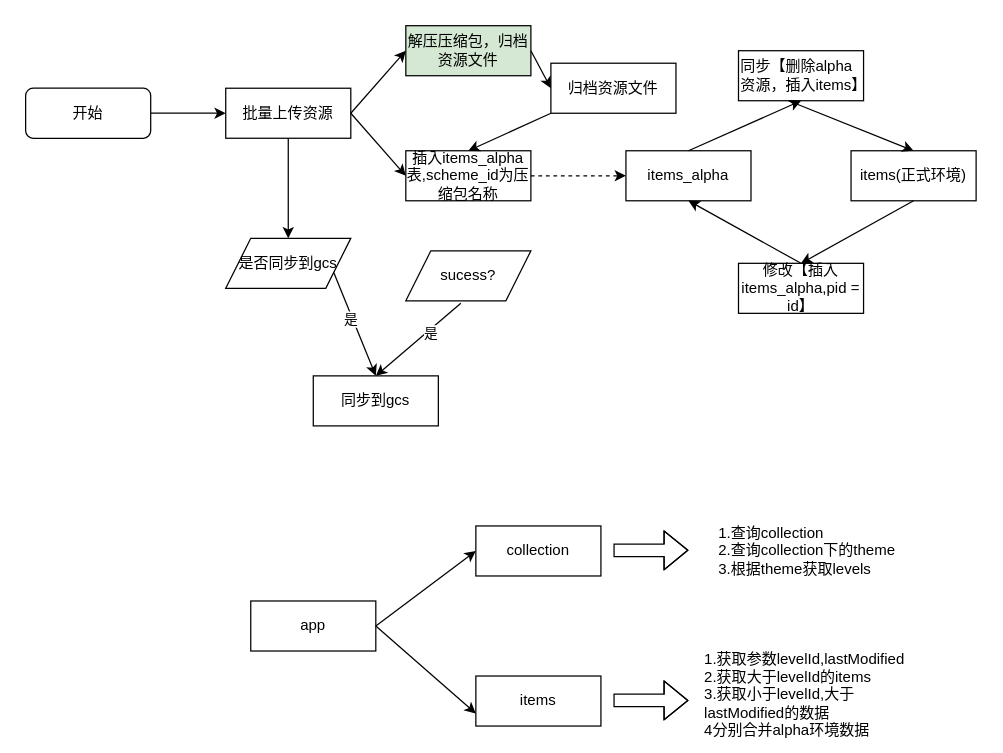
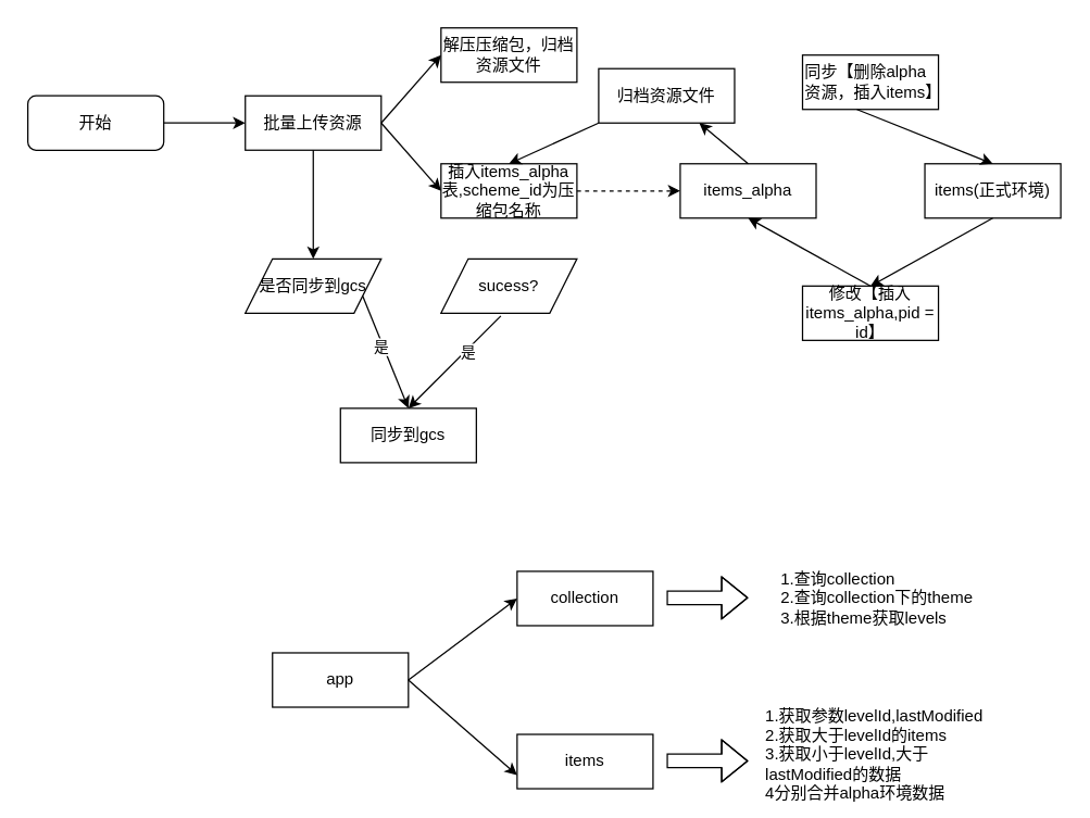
  <mxCell id="0" />
  <mxCell id="1" parent="0" />
  <mxCell id="2" value="开始" style="rounded=1;whiteSpace=wrap;html=1;" parent="1" vertex="1"><mxGeometry x="20" y="70" width="100" height="40" as="geometry" /></mxCell>
  <mxCell id="3" value="批量上传资源" style="rounded=0;whiteSpace=wrap;html=1;" parent="1" vertex="1"><mxGeometry x="180" y="70" width="100" height="40" as="geometry" /></mxCell>
  <mxCell id="4" value="" style="endArrow=classic;html=1;rounded=0;exitX=1;exitY=0.5;exitDx=0;exitDy=0;entryX=0;entryY=0.5;entryDx=0;entryDy=0;" parent="1" source="2" target="3" edge="1"><mxGeometry width="50" height="50" relative="1" as="geometry"><mxPoint x="400" y="80" as="sourcePoint" /><mxPoint x="450" y="30" as="targetPoint" /></mxGeometry></mxCell>
  <mxCell id="5" style="edgeStyle=orthogonalEdgeStyle;rounded=0;orthogonalLoop=1;jettySize=auto;html=1;exitX=0.5;exitY=1;exitDx=0;exitDy=0;" parent="1" source="6" edge="1"><mxGeometry relative="1" as="geometry"><mxPoint x="230" y="200" as="targetPoint" /></mxGeometry></mxCell>
  <mxCell id="6" value="是否同步到gcs" style="shape=parallelogram;perimeter=parallelogramPerimeter;whiteSpace=wrap;html=1;fixedSize=1;" parent="1" vertex="1"><mxGeometry x="180" y="190" width="100" height="40" as="geometry" /></mxCell>
  <mxCell id="7" value="" style="endArrow=classic;html=1;rounded=0;" parent="1" edge="1"><mxGeometry width="50" height="50" relative="1" as="geometry"><mxPoint x="230" y="110" as="sourcePoint" /><mxPoint x="230" y="190" as="targetPoint" /></mxGeometry></mxCell>
- <mxCell id="8" value="解压压缩包，归档资源文件" style="rounded=0;whiteSpace=wrap;html=1;fillColor=#d5e8d4;" parent="1" vertex="1"><mxGeometry x="324" y="20" width="100" height="40" as="geometry" /></mxCell>
+ <mxCell id="8" value="解压压缩包，归档资源文件" style="rounded=0;whiteSpace=wrap;html=1;" parent="1" vertex="1"><mxGeometry x="324" y="20" width="100" height="40" as="geometry" /></mxCell>
  <mxCell id="9" value="插入items_alpha表,scheme_id为压缩包名称" style="rounded=0;whiteSpace=wrap;html=1;" parent="1" vertex="1"><mxGeometry x="324" y="120" width="100" height="40" as="geometry" /></mxCell>
  <mxCell id="10" value="" style="endArrow=classic;html=1;rounded=0;entryX=0;entryY=0.5;entryDx=0;entryDy=0;" parent="1" target="9" edge="1"><mxGeometry width="50" height="50" relative="1" as="geometry"><mxPoint x="280" y="90" as="sourcePoint" /><mxPoint x="310" y="210" as="targetPoint" /></mxGeometry></mxCell>
  <mxCell id="11" value="" style="endArrow=classic;html=1;rounded=0;exitX=1;exitY=0.5;exitDx=0;exitDy=0;entryX=0;entryY=0.5;entryDx=0;entryDy=0;" parent="1" source="3" target="8" edge="1"><mxGeometry width="50" height="50" relative="1" as="geometry"><mxPoint x="110" y="230" as="sourcePoint" /><mxPoint x="160" y="180" as="targetPoint" /></mxGeometry></mxCell>
  <mxCell id="12" value="归档资源文件" style="rounded=0;whiteSpace=wrap;html=1;" parent="1" vertex="1"><mxGeometry x="440" y="50" width="100" height="40" as="geometry" /></mxCell>
- <mxCell id="13" value="" style="endArrow=classic;html=1;rounded=0;exitX=1;exitY=0.5;exitDx=0;exitDy=0;entryX=0;entryY=0.5;entryDx=0;entryDy=0;" parent="1" source="8" target="12" edge="1"><mxGeometry width="50" height="50" relative="1" as="geometry"><mxPoint x="510" y="170" as="sourcePoint" /><mxPoint x="560" y="120" as="targetPoint" /></mxGeometry></mxCell>
  <mxCell id="14" value="" style="endArrow=classic;html=1;rounded=0;exitX=0;exitY=1;exitDx=0;exitDy=0;entryX=0.5;entryY=0;entryDx=0;entryDy=0;" parent="1" source="12" target="9" edge="1"><mxGeometry width="50" height="50" relative="1" as="geometry"><mxPoint x="400" y="150" as="sourcePoint" /><mxPoint x="520" y="240" as="targetPoint" /></mxGeometry></mxCell>
  <mxCell id="15" value="同步到gcs" style="rounded=0;whiteSpace=wrap;html=1;" parent="1" vertex="1"><mxGeometry x="250" y="300" width="100" height="40" as="geometry" /></mxCell>
- <mxCell id="16" value="sucess?" style="shape=parallelogram;perimeter=parallelogramPerimeter;whiteSpace=wrap;html=1;fixedSize=1;" parent="1" vertex="1"><mxGeometry x="324" y="200" width="100" height="40" as="geometry" /></mxCell>
+ <mxCell id="16" value="sucess?" style="shape=parallelogram;perimeter=parallelogramPerimeter;whiteSpace=wrap;html=1;fixedSize=1;" parent="1" vertex="1"><mxGeometry x="324" y="190" width="100" height="40" as="geometry" /></mxCell>
  <mxCell id="17" value="" style="endArrow=classic;html=1;rounded=0;exitX=1;exitY=0.75;exitDx=0;exitDy=0;entryX=0.5;entryY=0;entryDx=0;entryDy=0;" parent="1" source="6" target="15" edge="1"><mxGeometry width="50" height="50" relative="1" as="geometry"><mxPoint x="550" y="330" as="sourcePoint" /><mxPoint x="600" y="280" as="targetPoint" /></mxGeometry></mxCell>
  <mxCell id="18" value="是" style="edgeLabel;html=1;align=center;verticalAlign=middle;resizable=0;points=[];" parent="17" vertex="1" connectable="0"><mxGeometry x="-0.136" y="-2" relative="1" as="geometry"><mxPoint as="offset" /></mxGeometry></mxCell>
  <mxCell id="19" value="" style="endArrow=classic;html=1;rounded=0;exitX=0.44;exitY=1.05;exitDx=0;exitDy=0;exitPerimeter=0;entryX=0.5;entryY=0;entryDx=0;entryDy=0;" parent="1" source="16" target="15" edge="1"><mxGeometry width="50" height="50" relative="1" as="geometry"><mxPoint x="640" y="260" as="sourcePoint" /><mxPoint x="690" y="210" as="targetPoint" /></mxGeometry></mxCell>
  <mxCell id="20" value="是" style="edgeLabel;html=1;align=center;verticalAlign=middle;resizable=0;points=[];" parent="19" vertex="1" connectable="0"><mxGeometry x="-0.241" y="2" relative="1" as="geometry"><mxPoint as="offset" /></mxGeometry></mxCell>
  <mxCell id="21" value="items_alpha" style="rounded=0;whiteSpace=wrap;html=1;" parent="1" vertex="1"><mxGeometry x="500" y="120" width="100" height="40" as="geometry" /></mxCell>
  <mxCell id="22" value="" style="endArrow=classic;html=1;rounded=0;exitX=1;exitY=0.5;exitDx=0;exitDy=0;entryX=0;entryY=0.5;entryDx=0;entryDy=0;dashed=1;" parent="1" source="9" target="21" edge="1"><mxGeometry width="50" height="50" relative="1" as="geometry"><mxPoint x="650" y="240" as="sourcePoint" /><mxPoint x="700" y="190" as="targetPoint" /></mxGeometry></mxCell>
  <mxCell id="23" value="items(正式环境)" style="rounded=0;whiteSpace=wrap;html=1;" parent="1" vertex="1"><mxGeometry x="680" y="120" width="100" height="40" as="geometry" /></mxCell>
  <mxCell id="24" value="修改【插入items_alpha,pid = id】" style="rounded=0;whiteSpace=wrap;html=1;" parent="1" vertex="1"><mxGeometry x="590" y="210" width="100" height="40" as="geometry" /></mxCell>
  <mxCell id="25" value="" style="endArrow=classic;html=1;rounded=0;exitX=0.5;exitY=1;exitDx=0;exitDy=0;entryX=0.5;entryY=0;entryDx=0;entryDy=0;" parent="1" source="23" target="24" edge="1"><mxGeometry width="50" height="50" relative="1" as="geometry"><mxPoint x="740" y="390" as="sourcePoint" /><mxPoint x="790" y="340" as="targetPoint" /></mxGeometry></mxCell>
  <mxCell id="26" value="" style="endArrow=classic;html=1;rounded=0;exitX=0.5;exitY=0;exitDx=0;exitDy=0;entryX=0.5;entryY=1;entryDx=0;entryDy=0;" parent="1" source="24" target="21" edge="1"><mxGeometry width="50" height="50" relative="1" as="geometry"><mxPoint x="590" y="340" as="sourcePoint" /><mxPoint x="640" y="290" as="targetPoint" /></mxGeometry></mxCell>
  <mxCell id="27" value="同步【删除alpha资源，插入items】" style="rounded=0;whiteSpace=wrap;html=1;align=left;" parent="1" vertex="1"><mxGeometry x="590" y="40" width="100" height="40" as="geometry" /></mxCell>
- <mxCell id="28" value="" style="endArrow=classic;html=1;rounded=0;exitX=0.5;exitY=0;exitDx=0;exitDy=0;entryX=0.5;entryY=1;entryDx=0;entryDy=0;" parent="1" source="21" target="27" edge="1"><mxGeometry width="50" height="50" relative="1" as="geometry"><mxPoint x="500" y="270" as="sourcePoint" /><mxPoint x="550" y="220" as="targetPoint" /></mxGeometry></mxCell>
+ <mxCell id="28" value="" style="endArrow=classic;html=1;rounded=0;exitX=0.5;exitY=0;exitDx=0;exitDy=0;" parent="1" source="21" target="12" edge="1"><mxGeometry width="50" height="50" relative="1" as="geometry"><mxPoint x="500" y="270" as="sourcePoint" /><mxPoint x="550" y="220" as="targetPoint" /></mxGeometry></mxCell>
  <mxCell id="29" value="" style="endArrow=classic;html=1;rounded=0;entryX=0.5;entryY=0;entryDx=0;entryDy=0;" parent="1" target="23" edge="1"><mxGeometry width="50" height="50" relative="1" as="geometry"><mxPoint x="630" y="80" as="sourcePoint" /><mxPoint x="840" y="280" as="targetPoint" /></mxGeometry></mxCell>
  <mxCell id="30" value="app" style="rounded=0;whiteSpace=wrap;html=1;" parent="1" vertex="1"><mxGeometry x="200" y="480" width="100" height="40" as="geometry" /></mxCell>
  <mxCell id="31" value="collection" style="rounded=0;whiteSpace=wrap;html=1;" parent="1" vertex="1"><mxGeometry x="380" y="420" width="100" height="40" as="geometry" /></mxCell>
  <mxCell id="32" value="items" style="rounded=0;whiteSpace=wrap;html=1;" parent="1" vertex="1"><mxGeometry x="380" y="540" width="100" height="40" as="geometry" /></mxCell>
  <mxCell id="33" value="" style="endArrow=classic;html=1;rounded=0;exitX=1;exitY=0.5;exitDx=0;exitDy=0;entryX=0;entryY=0.5;entryDx=0;entryDy=0;" parent="1" source="30" target="31" edge="1"><mxGeometry width="50" height="50" relative="1" as="geometry"><mxPoint x="230" y="600" as="sourcePoint" /><mxPoint x="280" y="550" as="targetPoint" /></mxGeometry></mxCell>
  <mxCell id="34" value="" style="endArrow=classic;html=1;rounded=0;exitX=1;exitY=0.5;exitDx=0;exitDy=0;entryX=0;entryY=0.75;entryDx=0;entryDy=0;" parent="1" source="30" target="32" edge="1"><mxGeometry width="50" height="50" relative="1" as="geometry"><mxPoint x="280" y="610" as="sourcePoint" /><mxPoint x="370" y="560" as="targetPoint" /></mxGeometry></mxCell>
  <mxCell id="35" value="&lt;div style=&quot;text-align: left&quot;&gt;&lt;span&gt;1.查询collection&lt;/span&gt;&lt;/div&gt;&lt;div style=&quot;text-align: left&quot;&gt;&lt;span&gt;2.查询collection下的theme&lt;/span&gt;&lt;/div&gt;&lt;div style=&quot;text-align: left&quot;&gt;&lt;span&gt;3.根据theme获取levels&lt;/span&gt;&lt;/div&gt;" style="text;html=1;strokeColor=none;fillColor=none;align=center;verticalAlign=middle;whiteSpace=wrap;rounded=0;" parent="1" vertex="1"><mxGeometry x="560" y="425" width="170" height="30" as="geometry" /></mxCell>
  <mxCell id="36" value="" style="shape=flexArrow;endArrow=classic;html=1;rounded=0;" parent="1" edge="1"><mxGeometry width="50" height="50" relative="1" as="geometry"><mxPoint x="490" y="439.5" as="sourcePoint" /><mxPoint x="550" y="439.5" as="targetPoint" /><Array as="points"><mxPoint x="520" y="439.5" /></Array></mxGeometry></mxCell>
  <mxCell id="37" value="" style="shape=flexArrow;endArrow=classic;html=1;rounded=0;" parent="1" edge="1"><mxGeometry width="50" height="50" relative="1" as="geometry"><mxPoint x="490" y="559.5" as="sourcePoint" /><mxPoint x="550" y="559.5" as="targetPoint" /><Array as="points"><mxPoint x="520" y="559.5" /></Array></mxGeometry></mxCell>
  <mxCell id="38" value="&lt;div&gt;1.获取参数levelId,lastModified&lt;/div&gt;&lt;div&gt;2.获取大于levelId的items&lt;/div&gt;&lt;div&gt;3.获取小于levelId,大于lastModified的数据&lt;/div&gt;&lt;div&gt;4分别合并alpha环境数据&lt;/div&gt;" style="text;html=1;strokeColor=none;fillColor=none;align=left;verticalAlign=middle;whiteSpace=wrap;rounded=0;" parent="1" vertex="1"><mxGeometry x="561" y="540" width="170" height="30" as="geometry" /></mxCell>
